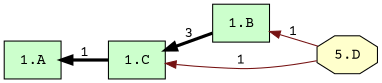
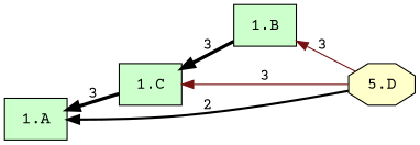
  digraph {
    fontname="Courier Prime"
    rankdir=RL
    node [fillcolor="#CCFFCC" fontname="Courier Prime" shape=box style=filled]
    edge [color="#14ax11cx8c" fontname="Courier Prime" penwidth=3 style=filled]
    "1.B"
    "1.C"
    "1.A"
    n4 [fillcolor="#FFFFCC" label="5.D" shape=octagon]
    "1.B" -> "1.C" [label=3]
-   "1.C" -> "1.A" [label=1]
-   n4 -> "1.B" [color="#761212" label=1 penwidth=1]
-   n4 -> "1.C" [color="#761212" label=1 penwidth=1]
+   "1.C" -> "1.A" [label=3]
+   n4 -> "1.B" [color="#761212" label=3 penwidth=1]
+   n4 -> "1.C" [color="#761212" label=3 penwidth=1]
+   n4 -> "1.A" [color="#e0x85x3d" label=2 penwidth=2]
  }
